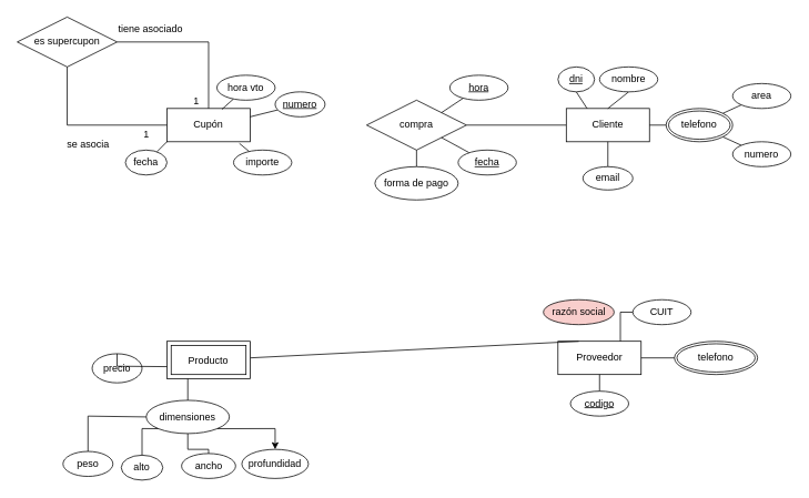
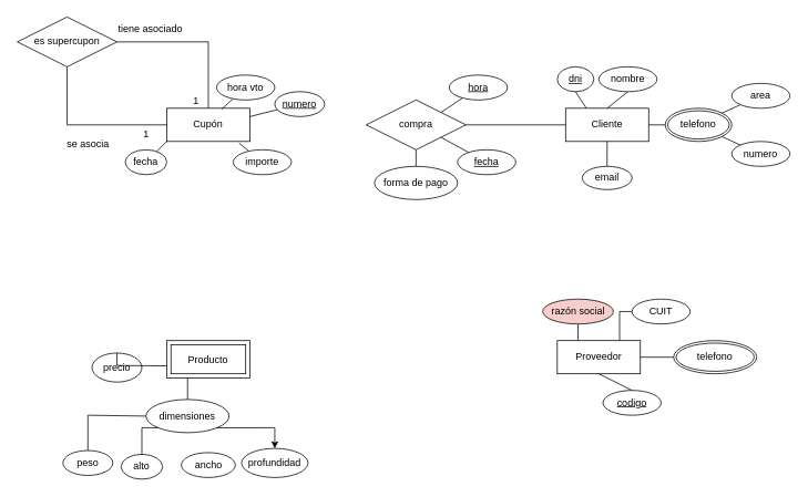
  <mxCell id="0" />
  <mxCell id="1" parent="0" />
  <mxCell id="2" value="Cupón" style="whiteSpace=wrap;html=1;align=center;" vertex="1" parent="1"><mxGeometry x="200" y="130" width="100" height="40" as="geometry" /></mxCell>
  <mxCell id="3" value="" style="endArrow=none;html=1;rounded=0;exitX=0.5;exitY=0;exitDx=0;exitDy=0;entryX=1;entryY=0.5;entryDx=0;entryDy=0;" edge="1" parent="1" source="2" target="5"><mxGeometry relative="1" as="geometry"><mxPoint x="240" y="200" as="sourcePoint" /><mxPoint x="210" y="32" as="targetPoint" /><Array as="points"><mxPoint x="250" y="50" /></Array></mxGeometry></mxCell>
  <mxCell id="4" value="1" style="resizable=0;html=1;whiteSpace=wrap;align=right;verticalAlign=bottom;" connectable="0" vertex="1" parent="3"><mxGeometry x="1" relative="1" as="geometry"><mxPoint x="100" y="80" as="offset" /></mxGeometry></mxCell>
  <mxCell id="5" value="es supercupon" style="shape=rhombus;perimeter=rhombusPerimeter;whiteSpace=wrap;html=1;align=center;" vertex="1" parent="1"><mxGeometry x="20" y="20" width="120" height="60" as="geometry" /></mxCell>
  <mxCell id="6" value="" style="endArrow=none;html=1;rounded=0;exitX=0;exitY=0.5;exitDx=0;exitDy=0;entryX=0.5;entryY=1;entryDx=0;entryDy=0;" edge="1" parent="1" source="2" target="5"><mxGeometry relative="1" as="geometry"><mxPoint x="180" y="-20" as="sourcePoint" /><mxPoint x="340" y="-20" as="targetPoint" /><Array as="points"><mxPoint x="80" y="150" /></Array></mxGeometry></mxCell>
  <mxCell id="7" value="1" style="resizable=0;html=1;whiteSpace=wrap;align=right;verticalAlign=bottom;" connectable="0" vertex="1" parent="6"><mxGeometry x="1" relative="1" as="geometry"><mxPoint x="100" y="90" as="offset" /></mxGeometry></mxCell>
  <mxCell id="8" value="tiene asociado" style="text;html=1;align=center;verticalAlign=middle;resizable=0;points=[];autosize=1;strokeColor=none;fillColor=none;" vertex="1" parent="1"><mxGeometry x="130" y="20" width="100" height="30" as="geometry" /></mxCell>
  <mxCell id="9" value="se asocia" style="text;html=1;align=center;verticalAlign=middle;resizable=0;points=[];autosize=1;strokeColor=none;fillColor=none;" vertex="1" parent="1"><mxGeometry x="70" y="158" width="70" height="30" as="geometry" /></mxCell>
  <mxCell id="10" value="" style="endArrow=none;html=1;rounded=0;exitX=0.66;exitY=0.025;exitDx=0;exitDy=0;exitPerimeter=0;" edge="1" parent="1" source="2" target="11"><mxGeometry relative="1" as="geometry"><mxPoint x="120" y="100" as="sourcePoint" /><mxPoint x="290" y="90" as="targetPoint" /></mxGeometry></mxCell>
  <mxCell id="11" value="hora vto" style="ellipse;whiteSpace=wrap;html=1;align=center;" vertex="1" parent="1"><mxGeometry x="260" y="90" width="70" height="30" as="geometry" /></mxCell>
  <mxCell id="12" value="" style="endArrow=none;html=1;rounded=0;exitX=0.87;exitY=1.05;exitDx=0;exitDy=0;exitPerimeter=0;" edge="1" parent="1" source="2" target="13"><mxGeometry relative="1" as="geometry"><mxPoint x="120" y="100" as="sourcePoint" /><mxPoint x="290" y="200" as="targetPoint" /></mxGeometry></mxCell>
  <mxCell id="13" value="importe" style="ellipse;whiteSpace=wrap;html=1;align=center;" vertex="1" parent="1"><mxGeometry x="280" y="180" width="70" height="30" as="geometry" /></mxCell>
  <mxCell id="14" value="" style="endArrow=none;html=1;rounded=0;exitX=0;exitY=1;exitDx=0;exitDy=0;" edge="1" parent="1" source="2" target="15"><mxGeometry relative="1" as="geometry"><mxPoint x="120" y="100" as="sourcePoint" /><mxPoint x="170" y="200" as="targetPoint" /></mxGeometry></mxCell>
  <mxCell id="15" value="fecha" style="ellipse;whiteSpace=wrap;html=1;align=center;" vertex="1" parent="1"><mxGeometry x="150" y="180" width="50" height="30" as="geometry" /></mxCell>
  <mxCell id="16" value="" style="endArrow=none;html=1;rounded=0;exitX=1;exitY=0.25;exitDx=0;exitDy=0;" edge="1" parent="1" source="2" target="17"><mxGeometry relative="1" as="geometry"><mxPoint x="120" y="100" as="sourcePoint" /><mxPoint x="340" y="130" as="targetPoint" /></mxGeometry></mxCell>
  <mxCell id="17" value="numero" style="ellipse;whiteSpace=wrap;html=1;align=center;fontStyle=4;" vertex="1" parent="1"><mxGeometry x="330" y="110" width="60" height="30" as="geometry" /></mxCell>
  <mxCell id="18" value="compra" style="shape=rhombus;perimeter=rhombusPerimeter;whiteSpace=wrap;html=1;align=center;" vertex="1" parent="1"><mxGeometry x="440" y="120" width="120" height="60" as="geometry" /></mxCell>
  <mxCell id="19" value="" style="endArrow=none;html=1;rounded=0;exitX=0.5;exitY=1;exitDx=0;exitDy=0;" edge="1" parent="1" source="18" target="20"><mxGeometry relative="1" as="geometry"><mxPoint x="440" y="300" as="sourcePoint" /><mxPoint x="600" y="300" as="targetPoint" /></mxGeometry></mxCell>
  <mxCell id="20" value="forma de pago" style="ellipse;whiteSpace=wrap;html=1;align=center;" vertex="1" parent="1"><mxGeometry x="450" y="200" width="100" height="40" as="geometry" /></mxCell>
  <mxCell id="21" value="" style="endArrow=none;html=1;rounded=0;exitX=1;exitY=1;exitDx=0;exitDy=0;" edge="1" parent="1" source="18" target="22"><mxGeometry relative="1" as="geometry"><mxPoint x="440" y="300" as="sourcePoint" /><mxPoint x="600" y="300" as="targetPoint" /></mxGeometry></mxCell>
  <mxCell id="22" value="fecha" style="ellipse;whiteSpace=wrap;html=1;align=center;fontStyle=4;" vertex="1" parent="1"><mxGeometry x="550" y="180" width="70" height="30" as="geometry" /></mxCell>
  <mxCell id="23" value="" style="endArrow=none;html=1;rounded=0;exitX=1;exitY=0;exitDx=0;exitDy=0;" edge="1" parent="1" source="18" target="24"><mxGeometry relative="1" as="geometry"><mxPoint x="440" y="300" as="sourcePoint" /><mxPoint x="570" y="100" as="targetPoint" /></mxGeometry></mxCell>
  <mxCell id="24" value="hora" style="ellipse;whiteSpace=wrap;html=1;align=center;fontStyle=4;" vertex="1" parent="1"><mxGeometry x="540" y="90" width="70" height="30" as="geometry" /></mxCell>
  <mxCell id="25" value="" style="endArrow=none;html=1;rounded=0;exitX=1;exitY=0.5;exitDx=0;exitDy=0;" edge="1" parent="1" source="18" target="26"><mxGeometry relative="1" as="geometry"><mxPoint x="620" y="130" as="sourcePoint" /><mxPoint x="770" y="150" as="targetPoint" /></mxGeometry></mxCell>
  <mxCell id="26" value="Cliente" style="whiteSpace=wrap;html=1;align=center;" vertex="1" parent="1"><mxGeometry x="680" y="130" width="100" height="40" as="geometry" /></mxCell>
  <mxCell id="27" value="" style="endArrow=none;html=1;rounded=0;entryX=0.25;entryY=0;entryDx=0;entryDy=0;exitX=0.5;exitY=1;exitDx=0;exitDy=0;" edge="1" parent="1" source="28" target="26"><mxGeometry relative="1" as="geometry"><mxPoint x="694" y="70" as="sourcePoint" /><mxPoint x="780" y="130" as="targetPoint" /></mxGeometry></mxCell>
  <mxCell id="28" value="dni" style="ellipse;whiteSpace=wrap;html=1;align=center;fontStyle=4;" vertex="1" parent="1"><mxGeometry x="670" y="80" width="44" height="30" as="geometry" /></mxCell>
  <mxCell id="29" value="" style="endArrow=none;html=1;rounded=0;entryX=0.5;entryY=0;entryDx=0;entryDy=0;exitX=0.5;exitY=1;exitDx=0;exitDy=0;" edge="1" parent="1" source="30" target="26"><mxGeometry relative="1" as="geometry"><mxPoint x="740" y="90" as="sourcePoint" /><mxPoint x="780" y="130" as="targetPoint" /></mxGeometry></mxCell>
  <mxCell id="30" value="nombre" style="ellipse;whiteSpace=wrap;html=1;align=center;" vertex="1" parent="1"><mxGeometry x="720" y="80" width="70" height="30" as="geometry" /></mxCell>
  <mxCell id="31" value="" style="endArrow=none;html=1;rounded=0;exitX=1;exitY=0.5;exitDx=0;exitDy=0;" edge="1" parent="1" source="26" target="32"><mxGeometry relative="1" as="geometry"><mxPoint x="620" y="130" as="sourcePoint" /><mxPoint x="810" y="150" as="targetPoint" /></mxGeometry></mxCell>
  <mxCell id="32" value="telefono" style="ellipse;shape=doubleEllipse;margin=3;whiteSpace=wrap;html=1;align=center;" vertex="1" parent="1"><mxGeometry x="800" y="130" width="80" height="40" as="geometry" /></mxCell>
  <mxCell id="33" value="" style="endArrow=none;html=1;rounded=0;exitX=0.5;exitY=1;exitDx=0;exitDy=0;" edge="1" parent="1" source="26" target="34"><mxGeometry relative="1" as="geometry"><mxPoint x="620" y="130" as="sourcePoint" /><mxPoint x="730" y="230" as="targetPoint" /></mxGeometry></mxCell>
  <mxCell id="34" value="email" style="ellipse;whiteSpace=wrap;html=1;align=center;" vertex="1" parent="1"><mxGeometry x="700" y="200" width="60" height="28" as="geometry" /></mxCell>
  <mxCell id="35" value="" style="endArrow=none;html=1;rounded=0;exitX=1;exitY=0;exitDx=0;exitDy=0;" edge="1" parent="1" source="32" target="36"><mxGeometry relative="1" as="geometry"><mxPoint x="860" y="130" as="sourcePoint" /><mxPoint x="940" y="110" as="targetPoint" /></mxGeometry></mxCell>
  <mxCell id="36" value="area" style="ellipse;whiteSpace=wrap;html=1;align=center;" vertex="1" parent="1"><mxGeometry x="880" y="100" width="70" height="30" as="geometry" /></mxCell>
  <mxCell id="37" value="" style="endArrow=none;html=1;rounded=0;exitX=1;exitY=1;exitDx=0;exitDy=0;" edge="1" parent="1" source="32" target="38"><mxGeometry relative="1" as="geometry"><mxPoint x="860" y="130" as="sourcePoint" /><mxPoint x="930" y="180" as="targetPoint" /></mxGeometry></mxCell>
  <mxCell id="38" value="numero" style="ellipse;whiteSpace=wrap;html=1;align=center;" vertex="1" parent="1"><mxGeometry x="880" y="170" width="70" height="30" as="geometry" /></mxCell>
  <mxCell id="39" value="Proveedor" style="whiteSpace=wrap;html=1;align=center;" vertex="1" parent="1"><mxGeometry x="670" y="410" width="100" height="40" as="geometry" /></mxCell>
- <mxCell id="40" value="" style="endArrow=none;html=1;rounded=0;exitX=0.25;exitY=0;exitDx=0;exitDy=0;" edge="1" parent="1" source="39" target="46"><mxGeometry relative="1" as="geometry"><mxPoint x="590" y="360" as="sourcePoint" /><mxPoint x="695" y="370" as="targetPoint" /></mxGeometry></mxCell>
+ <mxCell id="40" value="" style="endArrow=none;html=1;rounded=0;exitX=0.25;exitY=0;exitDx=0;exitDy=0;" edge="1" parent="1" source="39" target="41"><mxGeometry relative="1" as="geometry"><mxPoint x="590" y="360" as="sourcePoint" /><mxPoint x="695" y="370" as="targetPoint" /></mxGeometry></mxCell>
  <mxCell id="41" value="razón social" style="ellipse;whiteSpace=wrap;html=1;align=center;fillColor=#f8cecc;" vertex="1" parent="1"><mxGeometry x="652.5" y="360" width="85" height="30" as="geometry" /></mxCell>
  <mxCell id="42" value="" style="endArrow=none;html=1;rounded=0;exitX=0.75;exitY=0;exitDx=0;exitDy=0;" edge="1" parent="1" source="39" target="43"><mxGeometry relative="1" as="geometry"><mxPoint x="590" y="360" as="sourcePoint" /><mxPoint x="770" y="380" as="targetPoint" /><Array as="points"><mxPoint x="745" y="375" /></Array></mxGeometry></mxCell>
  <mxCell id="43" value="CUIT" style="ellipse;whiteSpace=wrap;html=1;align=center;fontStyle=0;" vertex="1" parent="1"><mxGeometry x="760" y="360" width="70" height="30" as="geometry" /></mxCell>
  <mxCell id="44" value="telefono" style="ellipse;shape=doubleEllipse;margin=3;whiteSpace=wrap;html=1;align=center;" vertex="1" parent="1"><mxGeometry x="810" y="410" width="100" height="40" as="geometry" /></mxCell>
  <mxCell id="45" value="" style="endArrow=none;html=1;rounded=0;exitX=1;exitY=0.5;exitDx=0;exitDy=0;entryX=0;entryY=0.5;entryDx=0;entryDy=0;" edge="1" parent="1" source="39" target="44"><mxGeometry relative="1" as="geometry"><mxPoint x="590" y="360" as="sourcePoint" /><mxPoint x="750" y="360" as="targetPoint" /></mxGeometry></mxCell>
  <mxCell id="46" value="Producto" style="shape=ext;margin=3;double=1;whiteSpace=wrap;html=1;align=center;" vertex="1" parent="1"><mxGeometry x="200" y="410" width="100" height="45" as="geometry" /></mxCell>
  <mxCell id="47" value="" style="endArrow=none;html=1;rounded=0;exitX=0.25;exitY=1;exitDx=0;exitDy=0;" edge="1" parent="1" source="46" target="48"><mxGeometry relative="1" as="geometry"><mxPoint x="270" y="360" as="sourcePoint" /><mxPoint x="225" y="501" as="targetPoint" /></mxGeometry></mxCell>
  <mxCell id="48" value="dimensiones" style="ellipse;whiteSpace=wrap;html=1;align=center;" vertex="1" parent="1"><mxGeometry x="175" y="481" width="100" height="40" as="geometry" /></mxCell>
  <mxCell id="49" value="" style="endArrow=none;html=1;rounded=0;exitX=0;exitY=1;exitDx=0;exitDy=0;" edge="1" parent="1" source="48" target="50"><mxGeometry relative="1" as="geometry"><mxPoint x="270" y="470" as="sourcePoint" /><mxPoint x="140" y="570" as="targetPoint" /><Array as="points"><mxPoint x="170" y="515" /></Array></mxGeometry></mxCell>
  <mxCell id="50" value="alto" style="ellipse;whiteSpace=wrap;html=1;align=center;" vertex="1" parent="1"><mxGeometry x="145" y="547" width="50" height="30" as="geometry" /></mxCell>
- <mxCell id="51" value="" style="endArrow=none;html=1;rounded=0;exitX=0.5;exitY=1;exitDx=0;exitDy=0;" edge="1" parent="1" source="48" target="52"><mxGeometry relative="1" as="geometry"><mxPoint x="270" y="470" as="sourcePoint" /><mxPoint x="225" y="540" as="targetPoint" /><Array as="points"><mxPoint x="225" y="540" /><mxPoint x="250" y="540" /></Array></mxGeometry></mxCell>
  <mxCell id="52" value="ancho" style="ellipse;whiteSpace=wrap;html=1;align=center;" vertex="1" parent="1"><mxGeometry x="217.5" y="545" width="65" height="30" as="geometry" /></mxCell>
  <mxCell id="53" value="" style="endArrow=classic;html=1;rounded=0;exitX=1;exitY=1;exitDx=0;exitDy=0;" edge="1" parent="1" source="48" target="54"><mxGeometry relative="1" as="geometry"><mxPoint x="270" y="470" as="sourcePoint" /><mxPoint x="430" y="470" as="targetPoint" /><Array as="points"><mxPoint x="330" y="515" /></Array></mxGeometry></mxCell>
  <mxCell id="54" value="profundidad" style="ellipse;whiteSpace=wrap;html=1;align=center;" vertex="1" parent="1"><mxGeometry x="290" y="540" width="80" height="35" as="geometry" /></mxCell>
  <mxCell id="55" value="" style="endArrow=none;html=1;rounded=0;exitX=0;exitY=0.5;exitDx=0;exitDy=0;" edge="1" parent="1" source="48" target="56"><mxGeometry relative="1" as="geometry"><mxPoint x="120" y="470" as="sourcePoint" /><mxPoint x="80" y="530" as="targetPoint" /><Array as="points"><mxPoint x="105" y="500" /></Array></mxGeometry></mxCell>
  <mxCell id="56" value="peso" style="ellipse;whiteSpace=wrap;html=1;align=center;" vertex="1" parent="1"><mxGeometry x="75" y="542.5" width="60" height="30" as="geometry" /></mxCell>
  <mxCell id="57" value="precio" style="ellipse;whiteSpace=wrap;html=1;align=center;" vertex="1" parent="1"><mxGeometry x="110" y="425" width="60" height="35" as="geometry" /></mxCell>
  <mxCell id="58" value="" style="endArrow=none;html=1;rounded=0;exitX=0.5;exitY=0;exitDx=0;exitDy=0;entryX=0;entryY=0.5;entryDx=0;entryDy=0;" edge="1" parent="1" source="57"><mxGeometry relative="1" as="geometry"><mxPoint x="140" y="468" as="sourcePoint" /><mxPoint x="200" y="440.5" as="targetPoint" /><Array as="points"><mxPoint x="140" y="440" /></Array></mxGeometry></mxCell>
  <mxCell id="59" value="" style="endArrow=none;html=1;rounded=0;exitX=0.5;exitY=1;exitDx=0;exitDy=0;entryX=0.5;entryY=0;entryDx=0;entryDy=0;" edge="1" parent="1" source="39" target="60"><mxGeometry relative="1" as="geometry"><mxPoint x="700" y="470" as="sourcePoint" /><mxPoint x="720" y="470" as="targetPoint" /></mxGeometry></mxCell>
- <mxCell id="60" value="codigo" style="ellipse;whiteSpace=wrap;html=1;align=center;fontStyle=4;" vertex="1" parent="1"><mxGeometry x="685" y="470" width="70" height="30" as="geometry" /></mxCell>
+ <mxCell id="60" value="codigo" style="ellipse;whiteSpace=wrap;html=1;align=center;fontStyle=4;" vertex="1" parent="1"><mxGeometry x="725" y="470" width="70" height="30" as="geometry" /></mxCell>
